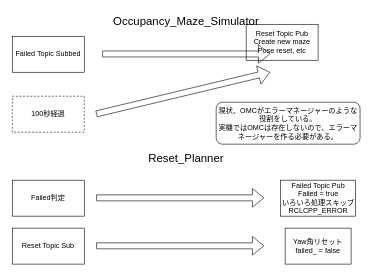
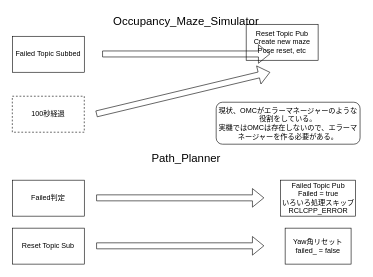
  <mxCell id="0" />
  <mxCell id="1" parent="0" />
  <mxCell id="2" value="Failed Topic Subbed" style="rounded=0;whiteSpace=wrap;html=1;" vertex="1" parent="1"><mxGeometry x="20" y="60" width="120" height="60" as="geometry" /></mxCell>
  <mxCell id="3" value="Reset Topic Pub&lt;br&gt;Create new maze&lt;br&gt;Pose reset, etc" style="rounded=0;whiteSpace=wrap;html=1;" vertex="1" parent="1"><mxGeometry x="410" y="40" width="120" height="60" as="geometry" /></mxCell>
  <mxCell id="4" value="" style="shape=flexArrow;endArrow=classic;html=1;rounded=0;" edge="1" parent="1"><mxGeometry width="50" height="50" relative="1" as="geometry"><mxPoint x="170" y="89.5" as="sourcePoint" /><mxPoint x="450" y="89.5" as="targetPoint" /></mxGeometry></mxCell>
  <mxCell id="5" value="100秒経過" style="rounded=0;whiteSpace=wrap;html=1;dashed=1;" vertex="1" parent="1"><mxGeometry x="20" y="160" width="120" height="60" as="geometry" /></mxCell>
  <mxCell id="6" value="" style="shape=flexArrow;endArrow=classic;html=1;rounded=0;" edge="1" parent="1"><mxGeometry width="50" height="50" relative="1" as="geometry"><mxPoint x="160" y="189.5" as="sourcePoint" /><mxPoint x="450" y="120" as="targetPoint" /></mxGeometry></mxCell>
  <mxCell id="7" value="Failed判定" style="rounded=0;whiteSpace=wrap;html=1;" vertex="1" parent="1"><mxGeometry x="20" y="300" width="120" height="60" as="geometry" /></mxCell>
  <mxCell id="8" value="&lt;font style=&quot;font-size: 19px;&quot;&gt;Occupancy_Maze_Simulator&lt;/font&gt;" style="text;html=1;align=center;verticalAlign=middle;whiteSpace=wrap;rounded=0;" vertex="1" parent="1"><mxGeometry x="280" y="20" width="60" height="30" as="geometry" /></mxCell>
- <mxCell id="9" value="&lt;font style=&quot;font-size: 19px;&quot;&gt;Reset_Planner&lt;/font&gt;" style="text;html=1;align=center;verticalAlign=middle;whiteSpace=wrap;rounded=0;" vertex="1" parent="1"><mxGeometry x="215" y="250" width="190" height="30" as="geometry" /></mxCell>
+ <mxCell id="9" value="&lt;font style=&quot;font-size: 19px;&quot;&gt;Path_Planner&lt;/font&gt;" style="text;html=1;align=center;verticalAlign=middle;whiteSpace=wrap;rounded=0;" vertex="1" parent="1"><mxGeometry x="215" y="250" width="190" height="30" as="geometry" /></mxCell>
  <mxCell id="10" value="" style="shape=flexArrow;endArrow=classic;html=1;rounded=0;" edge="1" parent="1"><mxGeometry width="50" height="50" relative="1" as="geometry"><mxPoint x="160" y="329.5" as="sourcePoint" /><mxPoint x="440" y="329.5" as="targetPoint" /></mxGeometry></mxCell>
  <mxCell id="11" value="Failed Topic Pub&lt;div&gt;Failed = true&lt;br&gt;いろいろ処理スキップ&lt;br&gt;RCLCPP_ERROR&lt;/div&gt;" style="rounded=0;whiteSpace=wrap;html=1;" vertex="1" parent="1"><mxGeometry x="467.5" y="300" width="125" height="60" as="geometry" /></mxCell>
  <mxCell id="12" value="Reset Topic Sub" style="rounded=0;whiteSpace=wrap;html=1;" vertex="1" parent="1"><mxGeometry x="20" y="380" width="120" height="60" as="geometry" /></mxCell>
  <mxCell id="13" value="" style="shape=flexArrow;endArrow=classic;html=1;rounded=0;" edge="1" parent="1"><mxGeometry width="50" height="50" relative="1" as="geometry"><mxPoint x="160" y="409.5" as="sourcePoint" /><mxPoint x="440" y="409.5" as="targetPoint" /></mxGeometry></mxCell>
  <mxCell id="14" value="Yaw角リセット&lt;div&gt;failed_ = false&lt;/div&gt;" style="rounded=0;whiteSpace=wrap;html=1;" vertex="1" parent="1"><mxGeometry x="475" y="380" width="110" height="60" as="geometry" /></mxCell>
  <mxCell id="15" value="現状、OMCがエラーマネージャーのような役割をしている。&lt;div&gt;実機ではOMCは存在しないので、エラーマネージャーを作る必要がある。&lt;/div&gt;" style="rounded=1;whiteSpace=wrap;html=1;" vertex="1" parent="1"><mxGeometry x="360" y="170" width="240" height="70" as="geometry" /></mxCell>
